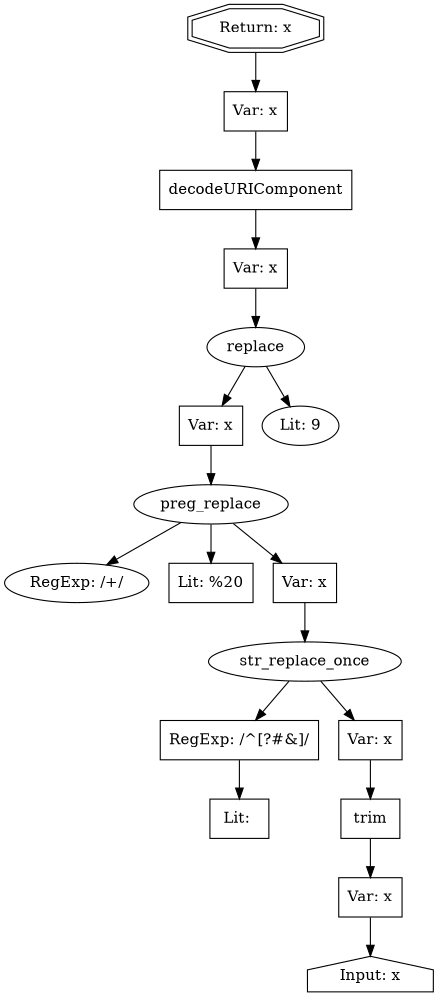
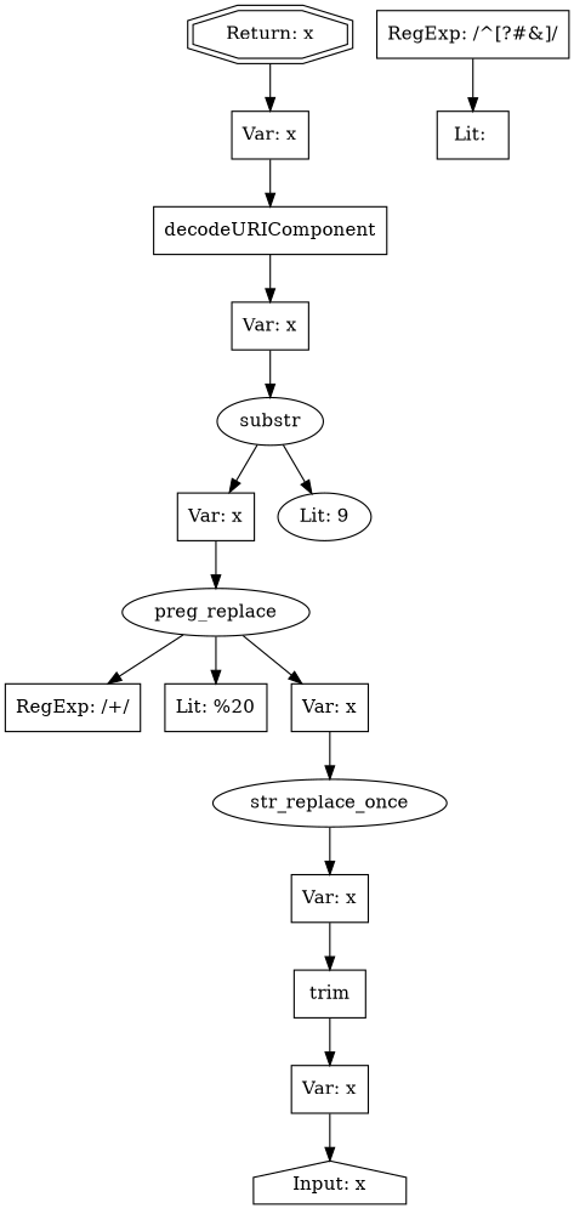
  digraph {
    node [shape=box]
    n1 [label="Input: x" shape=house]
    n2 [label=trim]
    n3 [label="Var: x"]
    n4 [label=str_replace_once shape=ellipse]
    n5 [label="RegExp: /^[?#&]/"]
    n6 [label="Var: x"]
    n7 [label="Lit: "]
    n8 [label=preg_replace shape=ellipse]
-   n9 [label="RegExp: /\+/" shape=ellipse]
+   n9 [label="RegExp: /\+/"]
    n10 [label="Lit: %20"]
    n11 [label="Var: x"]
-   n12 [label=replace shape=ellipse]
+   n12 [label=substr shape=ellipse]
    n13 [label="Var: x"]
    n14 [label="Lit: 9" shape=ellipse]
    n15 [label=decodeURIComponent]
    n16 [label="Var: x"]
    n17 [label="Var: x"]
    n18 [label="Return: x" shape=doubleoctagon]
    n2 -> n3
    n3 -> n1
-   n4 -> n5
    n4 -> n6
    n5 -> n7
    n6 -> n2
    n8 -> n9
    n8 -> n10
    n8 -> n11
    n11 -> n4
    n12 -> n13
    n12 -> n14
    n13 -> n8
    n15 -> n16
    n16 -> n12
    n17 -> n15
    n18 -> n17
  }
